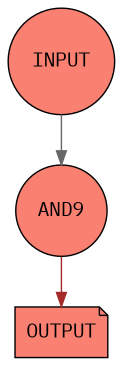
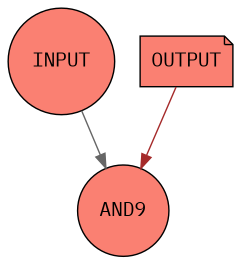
  digraph {
    fontname="IBM Plex Mono"
    node [fillcolor=salmon fontname="IBM Plex Mono" shape=circle style=filled]
    edge [fontname="IBM Plex Mono"]
    n1 [label=INPUT]
    n2 [label=AND9]
    n3 [label=OUTPUT shape=note]
    n1 -> n2 [color=gray40]
-   n2 -> n3 [color=brown]
+   n3 -> n2 [color=brown]
  }
